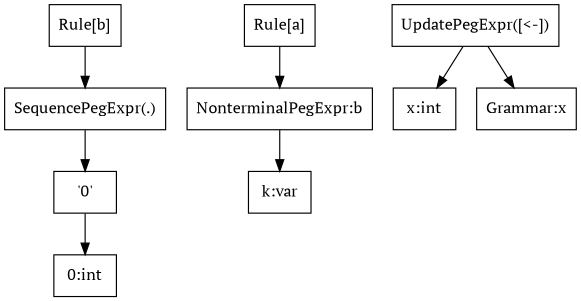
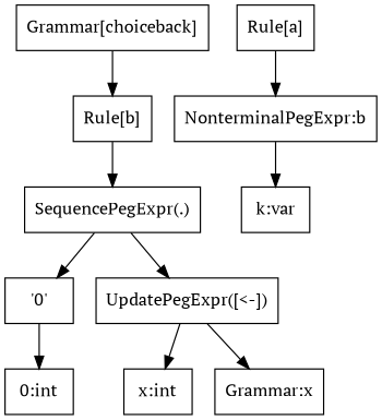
  digraph {
    fontname="PT Serif"
    node [fontname="PT Serif" shape=box]
    edge [fontname="PT Serif"]
+   n1 [label="Grammar[choiceback]"]
    n2 [label="Rule[b]"]
    n3 [label="Rule[a]"]
    n4 [label="NonterminalPegExpr:b"]
    n5 [label="SequencePegExpr(.)"]
    n6 [label="k:var"]
    n7 [label="0:int"]
    n8 [label="'0'"]
    n9 [label="UpdatePegExpr([<-])"]
    n10 [label="x:int"]
    n11 [label="Grammar:x"]
+   n1 -> n2
    n2 -> n5
    n3 -> n4
    n4 -> n6
    n5 -> n8
+   n5 -> n9
    n8 -> n7
    n9 -> n10
    n9 -> n11
  }
